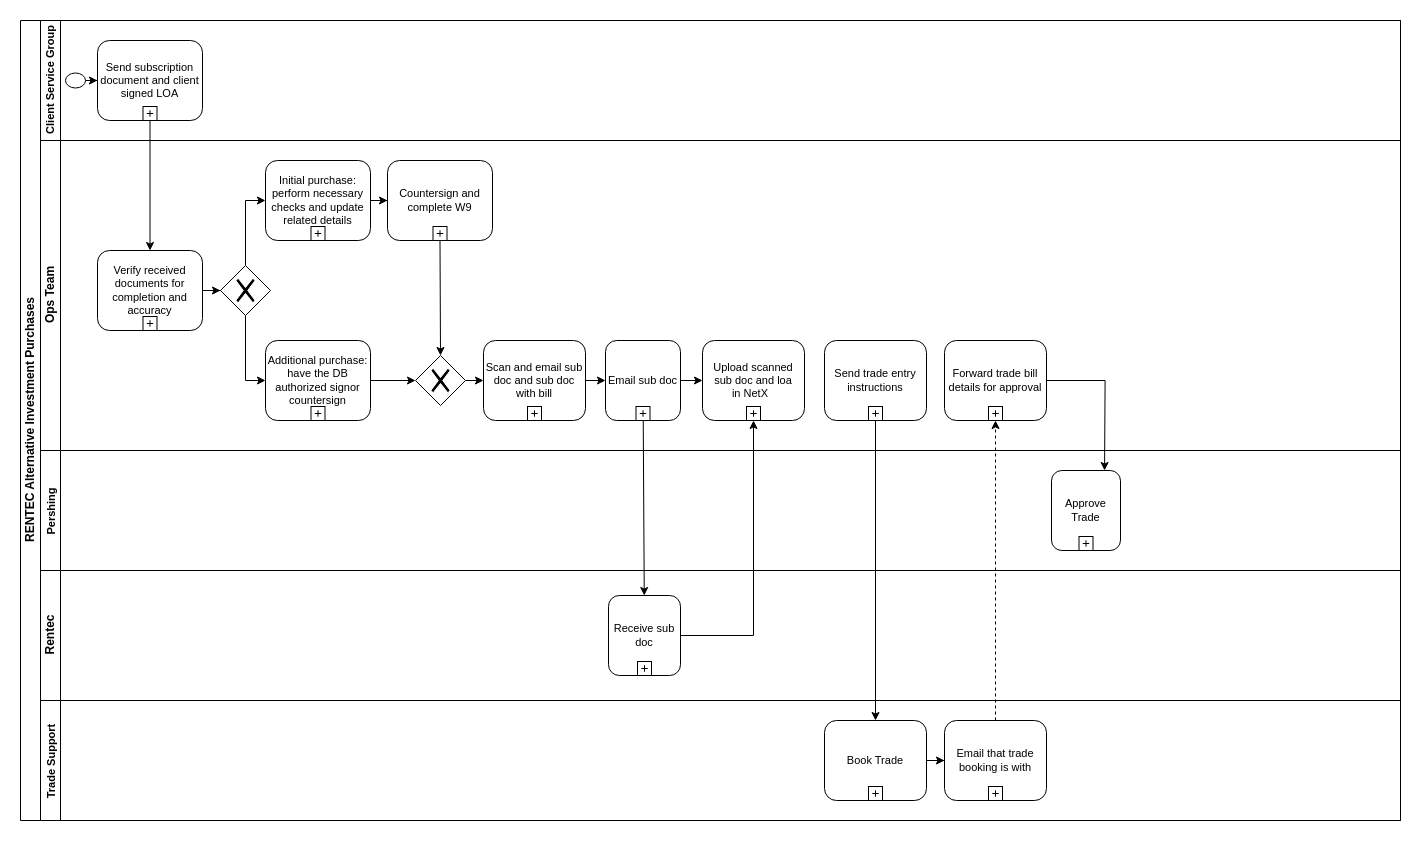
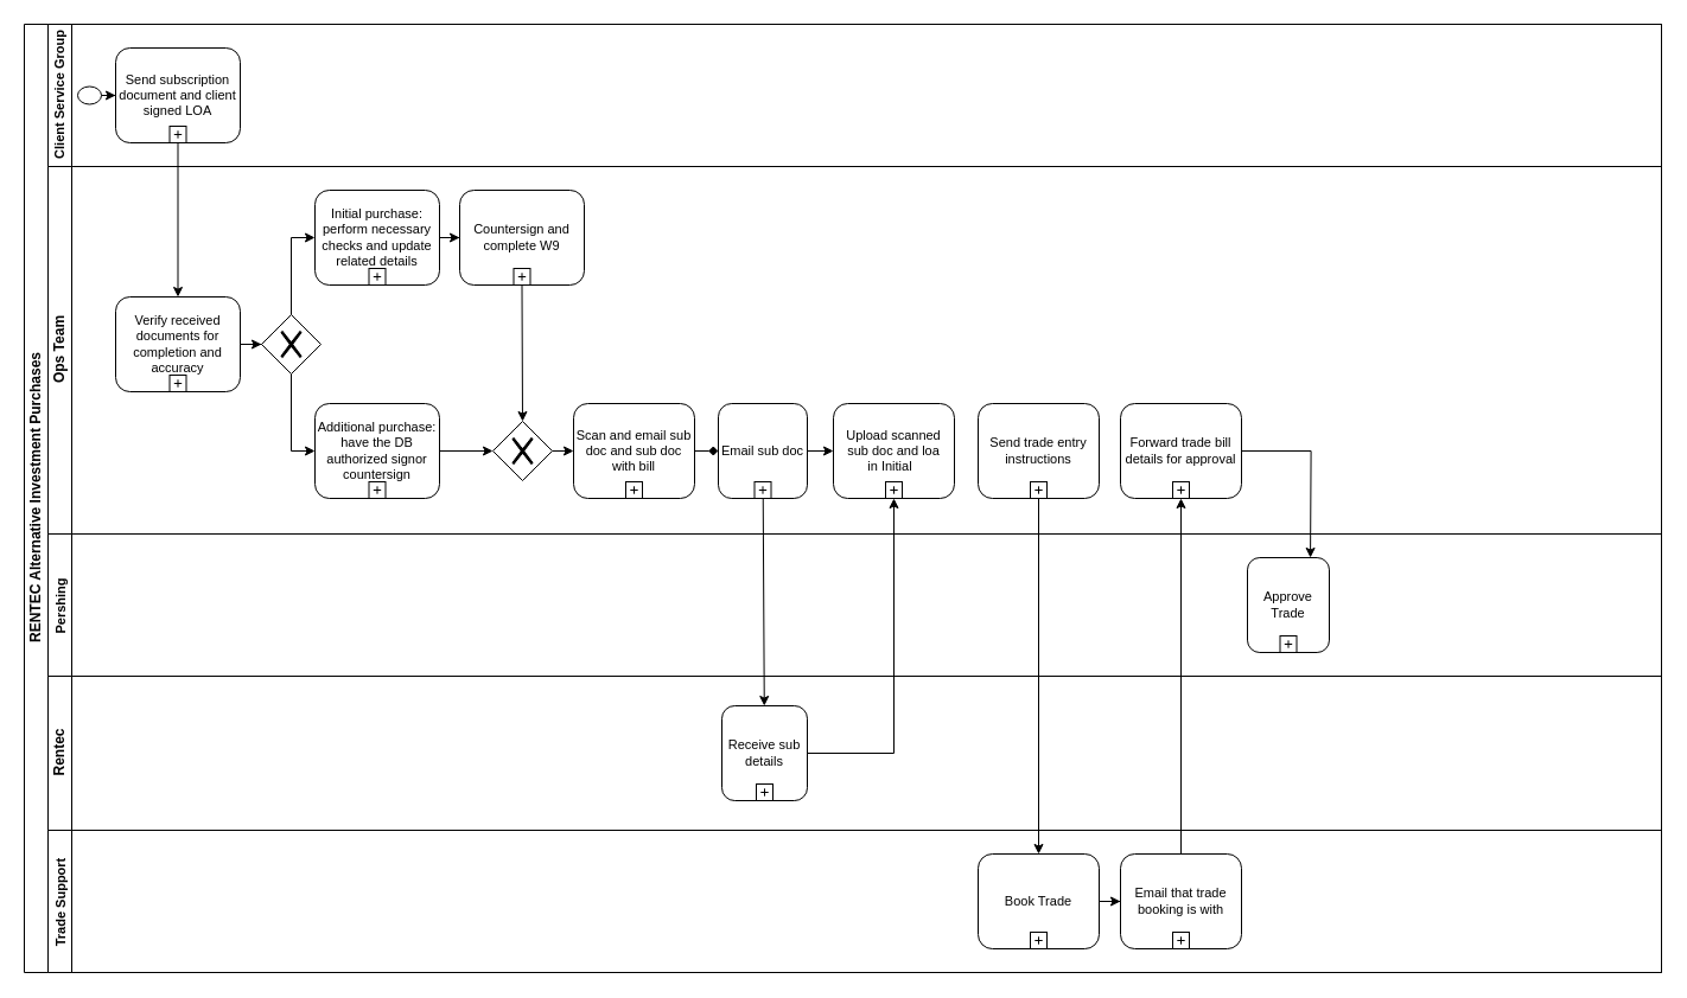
  <mxCell id="0" />
  <mxCell id="1" parent="0" />
  <mxCell id="2" value="RENTEC Alternative Investment Purchases" style="swimlane;html=1;childLayout=stackLayout;resizeParent=1;resizeParentMax=0;horizontal=0;startSize=20;horizontalStack=0;" parent="1" vertex="1"><mxGeometry x="20" y="20" width="1380" height="800" as="geometry" /></mxCell>
  <mxCell id="3" value="Client Service Group" style="swimlane;html=1;startSize=20;horizontal=0;fontSize=11;" parent="2" vertex="1"><mxGeometry x="20" width="1360" height="120" as="geometry" /></mxCell>
  <mxCell id="4" value="" style="edgeStyle=orthogonalEdgeStyle;rounded=0;orthogonalLoop=1;jettySize=auto;html=1;fontSize=11;" edge="1" parent="3" source="5" target="6"><mxGeometry relative="1" as="geometry" /></mxCell>
  <mxCell id="5" value="" style="shape=mxgraph.bpmn.shape;html=1;verticalLabelPosition=bottom;labelBackgroundColor=#ffffff;verticalAlign=top;align=center;perimeter=ellipsePerimeter;outlineConnect=0;outline=standard;symbol=general;fontSize=11;" vertex="1" parent="3"><mxGeometry x="25" y="52.5" width="20" height="15" as="geometry" /></mxCell>
  <mxCell id="6" value="Send subscription document and client signed LOA" style="html=1;whiteSpace=wrap;rounded=1;dropTarget=0;fontSize=11;" vertex="1" parent="3"><mxGeometry x="57" y="20" width="105" height="80" as="geometry" /></mxCell>
  <mxCell id="7" value="" style="html=1;shape=plus;outlineConnect=0;" vertex="1" parent="6"><mxGeometry x="0.5" y="1" width="14" height="14" relative="1" as="geometry"><mxPoint x="-7" y="-14" as="offset" /></mxGeometry></mxCell>
  <mxCell id="8" value="Ops Team" style="swimlane;html=1;startSize=20;horizontal=0;" parent="2" vertex="1"><mxGeometry x="20" y="120" width="1360" height="310" as="geometry" /></mxCell>
  <mxCell id="9" value="" style="edgeStyle=orthogonalEdgeStyle;rounded=0;orthogonalLoop=1;jettySize=auto;html=1;fontSize=11;" edge="1" parent="8" source="19" target="18"><mxGeometry relative="1" as="geometry" /></mxCell>
  <mxCell id="10" value="" style="edgeStyle=orthogonalEdgeStyle;rounded=0;orthogonalLoop=1;jettySize=auto;html=1;fontSize=11;" edge="1" parent="8" source="11" target="15"><mxGeometry relative="1" as="geometry" /></mxCell>
  <mxCell id="11" value="Initial purchase: perform necessary checks and update related details" style="html=1;whiteSpace=wrap;rounded=1;dropTarget=0;fontSize=11;" vertex="1" parent="8"><mxGeometry x="225" y="20" width="105" height="80" as="geometry" /></mxCell>
  <mxCell id="12" value="" style="html=1;shape=plus;outlineConnect=0;" vertex="1" parent="11"><mxGeometry x="0.5" y="1" width="14" height="14" relative="1" as="geometry"><mxPoint x="-7" y="-14" as="offset" /></mxGeometry></mxCell>
  <mxCell id="13" style="edgeStyle=orthogonalEdgeStyle;rounded=0;orthogonalLoop=1;jettySize=auto;html=1;exitX=0.5;exitY=0;exitDx=0;exitDy=0;entryX=0;entryY=0.5;entryDx=0;entryDy=0;fontSize=11;" edge="1" parent="8" source="18" target="11"><mxGeometry relative="1" as="geometry" /></mxCell>
  <mxCell id="14" style="edgeStyle=orthogonalEdgeStyle;rounded=0;orthogonalLoop=1;jettySize=auto;html=1;exitX=0.5;exitY=1;exitDx=0;exitDy=0;entryX=0;entryY=0.5;entryDx=0;entryDy=0;fontSize=11;" edge="1" parent="8" source="18" target="31"><mxGeometry relative="1" as="geometry" /></mxCell>
  <mxCell id="15" value="Countersign and complete W9" style="html=1;whiteSpace=wrap;rounded=1;dropTarget=0;fontSize=11;" vertex="1" parent="8"><mxGeometry x="347" y="20" width="105" height="80" as="geometry" /></mxCell>
  <mxCell id="16" value="" style="html=1;shape=plus;outlineConnect=0;" vertex="1" parent="15"><mxGeometry x="0.5" y="1" width="14" height="14" relative="1" as="geometry"><mxPoint x="-7" y="-14" as="offset" /></mxGeometry></mxCell>
  <mxCell id="17" style="rounded=0;orthogonalLoop=1;jettySize=auto;html=1;exitX=0.5;exitY=1;exitDx=0;exitDy=0;entryX=0.5;entryY=0;entryDx=0;entryDy=0;fontSize=11;" edge="1" parent="15" source="16" target="34"><mxGeometry relative="1" as="geometry" /></mxCell>
  <mxCell id="18" value="" style="shape=mxgraph.bpmn.shape;html=1;verticalLabelPosition=bottom;labelBackgroundColor=#ffffff;verticalAlign=top;align=center;perimeter=rhombusPerimeter;background=gateway;outlineConnect=0;outline=none;symbol=exclusiveGw;fontSize=11;" vertex="1" parent="8"><mxGeometry x="180" y="125" width="50" height="50" as="geometry" /></mxCell>
  <mxCell id="19" value="Verify received documents for completion and accuracy" style="html=1;whiteSpace=wrap;rounded=1;dropTarget=0;fontSize=11;" vertex="1" parent="8"><mxGeometry x="57" y="110" width="105" height="80" as="geometry" /></mxCell>
  <mxCell id="20" value="" style="html=1;shape=plus;outlineConnect=0;" vertex="1" parent="19"><mxGeometry x="0.5" y="1" width="14" height="14" relative="1" as="geometry"><mxPoint x="-7" y="-14" as="offset" /></mxGeometry></mxCell>
  <mxCell id="21" value="" style="edgeStyle=orthogonalEdgeStyle;rounded=0;orthogonalLoop=1;jettySize=auto;html=1;fontSize=11;" edge="1" parent="8" source="31" target="34"><mxGeometry relative="1" as="geometry" /></mxCell>
  <mxCell id="22" value="" style="edgeStyle=none;rounded=0;orthogonalLoop=1;jettySize=auto;html=1;fontSize=11;" edge="1" parent="8" source="29" target="27"><mxGeometry relative="1" as="geometry" /></mxCell>
  <mxCell id="23" value="Forward trade bill details for approval" style="html=1;whiteSpace=wrap;rounded=1;dropTarget=0;fontSize=11;" vertex="1" parent="8"><mxGeometry x="904" y="200" width="102" height="80" as="geometry" /></mxCell>
  <mxCell id="24" value="" style="html=1;shape=plus;outlineConnect=0;" vertex="1" parent="23"><mxGeometry x="0.5" y="1" width="14" height="14" relative="1" as="geometry"><mxPoint x="-7" y="-14" as="offset" /></mxGeometry></mxCell>
  <mxCell id="25" value="Send trade entry instructions" style="html=1;whiteSpace=wrap;rounded=1;dropTarget=0;fontSize=11;" vertex="1" parent="8"><mxGeometry x="784" y="200" width="102" height="80" as="geometry" /></mxCell>
  <mxCell id="26" value="" style="html=1;shape=plus;outlineConnect=0;" vertex="1" parent="25"><mxGeometry x="0.5" y="1" width="14" height="14" relative="1" as="geometry"><mxPoint x="-7" y="-14" as="offset" /></mxGeometry></mxCell>
- <mxCell id="27" value="Upload scanned sub doc and loa in&amp;nbsp;NetX &amp;nbsp;" style="html=1;whiteSpace=wrap;rounded=1;dropTarget=0;fontSize=11;" vertex="1" parent="8"><mxGeometry x="662" y="200" width="102" height="80" as="geometry" /></mxCell>
+ <mxCell id="27" value="Upload scanned sub doc and loa in&amp;nbsp;Initial &amp;nbsp;" style="html=1;whiteSpace=wrap;rounded=1;dropTarget=0;fontSize=11;" vertex="1" parent="8"><mxGeometry x="662" y="200" width="102" height="80" as="geometry" /></mxCell>
  <mxCell id="28" value="" style="html=1;shape=plus;outlineConnect=0;" vertex="1" parent="27"><mxGeometry x="0.5" y="1" width="14" height="14" relative="1" as="geometry"><mxPoint x="-7" y="-14" as="offset" /></mxGeometry></mxCell>
  <mxCell id="29" value="Email sub doc" style="html=1;whiteSpace=wrap;rounded=1;dropTarget=0;fontSize=11;" vertex="1" parent="8"><mxGeometry x="565" y="200" width="75" height="80" as="geometry" /></mxCell>
  <mxCell id="30" value="" style="html=1;shape=plus;outlineConnect=0;" vertex="1" parent="29"><mxGeometry x="0.5" y="1" width="14" height="14" relative="1" as="geometry"><mxPoint x="-7" y="-14" as="offset" /></mxGeometry></mxCell>
  <mxCell id="31" value="Additional purchase: have the DB authorized signor countersign" style="html=1;whiteSpace=wrap;rounded=1;dropTarget=0;fontSize=11;" vertex="1" parent="8"><mxGeometry x="225" y="200" width="105" height="80" as="geometry" /></mxCell>
  <mxCell id="32" value="" style="html=1;shape=plus;outlineConnect=0;" vertex="1" parent="31"><mxGeometry x="0.5" y="1" width="14" height="14" relative="1" as="geometry"><mxPoint x="-7" y="-14" as="offset" /></mxGeometry></mxCell>
  <mxCell id="33" value="" style="edgeStyle=none;rounded=0;orthogonalLoop=1;jettySize=auto;html=1;fontSize=11;" edge="1" parent="8" source="34" target="36"><mxGeometry relative="1" as="geometry" /></mxCell>
  <mxCell id="34" value="" style="shape=mxgraph.bpmn.shape;html=1;verticalLabelPosition=bottom;labelBackgroundColor=#ffffff;verticalAlign=top;align=center;perimeter=rhombusPerimeter;background=gateway;outlineConnect=0;outline=none;symbol=exclusiveGw;fontSize=11;" vertex="1" parent="8"><mxGeometry x="375" y="215" width="50" height="50" as="geometry" /></mxCell>
- <mxCell id="35" value="" style="edgeStyle=none;rounded=0;orthogonalLoop=1;jettySize=auto;html=1;fontSize=11;" edge="1" parent="8" source="36" target="29"><mxGeometry relative="1" as="geometry" /></mxCell>
+ <mxCell id="35" value="" style="edgeStyle=none;rounded=0;orthogonalLoop=1;jettySize=auto;html=1;fontSize=11;endArrow=diamond;" edge="1" parent="8" source="36" target="29"><mxGeometry relative="1" as="geometry" /></mxCell>
  <mxCell id="36" value="Scan and email sub doc and sub doc with bill" style="html=1;whiteSpace=wrap;rounded=1;dropTarget=0;fontSize=11;" vertex="1" parent="8"><mxGeometry x="443" y="200" width="102" height="80" as="geometry" /></mxCell>
  <mxCell id="37" value="" style="html=1;shape=plus;outlineConnect=0;" vertex="1" parent="36"><mxGeometry x="0.5" y="1" width="14" height="14" relative="1" as="geometry"><mxPoint x="-7" y="-14" as="offset" /></mxGeometry></mxCell>
  <mxCell id="38" value="Pershing" style="swimlane;startSize=20;horizontal=0;fontSize=11;" vertex="1" parent="2"><mxGeometry x="20" y="430" width="1360" height="120" as="geometry" /></mxCell>
  <mxCell id="39" value="Approve Trade" style="html=1;whiteSpace=wrap;rounded=1;dropTarget=0;fontSize=11;" vertex="1" parent="38"><mxGeometry x="1011" y="20" width="69" height="80" as="geometry" /></mxCell>
  <mxCell id="40" value="" style="html=1;shape=plus;outlineConnect=0;" vertex="1" parent="39"><mxGeometry x="0.5" y="1" width="14" height="14" relative="1" as="geometry"><mxPoint x="-7" y="-14" as="offset" /></mxGeometry></mxCell>
  <mxCell id="41" value="Rentec" style="swimlane;html=1;startSize=20;horizontal=0;" parent="2" vertex="1"><mxGeometry x="20" y="550" width="1360" height="130" as="geometry" /></mxCell>
- <mxCell id="42" value="Receive sub doc" style="html=1;whiteSpace=wrap;rounded=1;dropTarget=0;fontSize=11;" vertex="1" parent="41"><mxGeometry x="568" y="25" width="72" height="80" as="geometry" /></mxCell>
+ <mxCell id="42" value="Receive sub details" style="html=1;whiteSpace=wrap;rounded=1;dropTarget=0;fontSize=11;" vertex="1" parent="41"><mxGeometry x="568" y="25" width="72" height="80" as="geometry" /></mxCell>
  <mxCell id="43" value="" style="html=1;shape=plus;outlineConnect=0;" vertex="1" parent="42"><mxGeometry x="0.5" y="1" width="14" height="14" relative="1" as="geometry"><mxPoint x="-7" y="-14" as="offset" /></mxGeometry></mxCell>
  <mxCell id="44" value="" style="edgeStyle=orthogonalEdgeStyle;rounded=0;orthogonalLoop=1;jettySize=auto;html=1;fontSize=11;" edge="1" parent="2" source="6" target="19"><mxGeometry relative="1" as="geometry" /></mxCell>
  <mxCell id="45" value="" style="edgeStyle=none;rounded=0;orthogonalLoop=1;jettySize=auto;html=1;fontSize=11;" edge="1" parent="2" source="29" target="42"><mxGeometry relative="1" as="geometry" /></mxCell>
  <mxCell id="46" style="edgeStyle=orthogonalEdgeStyle;rounded=0;orthogonalLoop=1;jettySize=auto;html=1;exitX=1;exitY=0.5;exitDx=0;exitDy=0;entryX=0.5;entryY=1;entryDx=0;entryDy=0;fontSize=11;" edge="1" parent="2" source="42" target="28"><mxGeometry relative="1" as="geometry" /></mxCell>
  <mxCell id="47" value="Trade Support" style="swimlane;startSize=20;horizontal=0;fontSize=11;" vertex="1" parent="2"><mxGeometry x="20" y="680" width="1360" height="120" as="geometry" /></mxCell>
  <mxCell id="48" value="" style="edgeStyle=orthogonalEdgeStyle;rounded=0;orthogonalLoop=1;jettySize=auto;html=1;fontSize=11;" edge="1" parent="47" source="51" target="49"><mxGeometry relative="1" as="geometry" /></mxCell>
  <mxCell id="49" value="Email that trade booking is with" style="html=1;whiteSpace=wrap;rounded=1;dropTarget=0;fontSize=11;" vertex="1" parent="47"><mxGeometry x="904" y="20" width="102" height="80" as="geometry" /></mxCell>
  <mxCell id="50" value="" style="html=1;shape=plus;outlineConnect=0;" vertex="1" parent="49"><mxGeometry x="0.5" y="1" width="14" height="14" relative="1" as="geometry"><mxPoint x="-7" y="-14" as="offset" /></mxGeometry></mxCell>
  <mxCell id="51" value="Book Trade" style="html=1;whiteSpace=wrap;rounded=1;dropTarget=0;fontSize=11;" vertex="1" parent="47"><mxGeometry x="784" y="20" width="102" height="80" as="geometry" /></mxCell>
  <mxCell id="52" value="" style="html=1;shape=plus;outlineConnect=0;" vertex="1" parent="51"><mxGeometry x="0.5" y="1" width="14" height="14" relative="1" as="geometry"><mxPoint x="-7" y="-14" as="offset" /></mxGeometry></mxCell>
  <mxCell id="53" value="" style="edgeStyle=orthogonalEdgeStyle;rounded=0;orthogonalLoop=1;jettySize=auto;html=1;fontSize=11;" edge="1" parent="2" source="25" target="51"><mxGeometry relative="1" as="geometry" /></mxCell>
- <mxCell id="54" value="" style="edgeStyle=orthogonalEdgeStyle;rounded=0;orthogonalLoop=1;jettySize=auto;html=1;fontSize=11;dashed=1;" edge="1" parent="2" source="49" target="23"><mxGeometry relative="1" as="geometry" /></mxCell>
+ <mxCell id="54" value="" style="edgeStyle=orthogonalEdgeStyle;rounded=0;orthogonalLoop=1;jettySize=auto;html=1;fontSize=11;" edge="1" parent="2" source="49" target="23"><mxGeometry relative="1" as="geometry" /></mxCell>
  <mxCell id="55" value="" style="edgeStyle=orthogonalEdgeStyle;rounded=0;orthogonalLoop=1;jettySize=auto;html=1;fontSize=11;exitX=1;exitY=0.5;exitDx=0;exitDy=0;" edge="1" parent="2" source="23"><mxGeometry relative="1" as="geometry"><mxPoint x="1003" y="400" as="sourcePoint" /><mxPoint x="1084.067" y="450" as="targetPoint" /></mxGeometry></mxCell>
